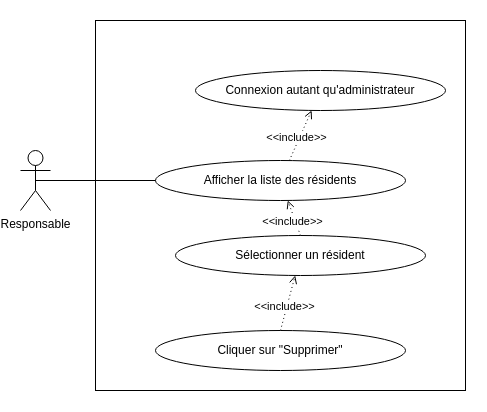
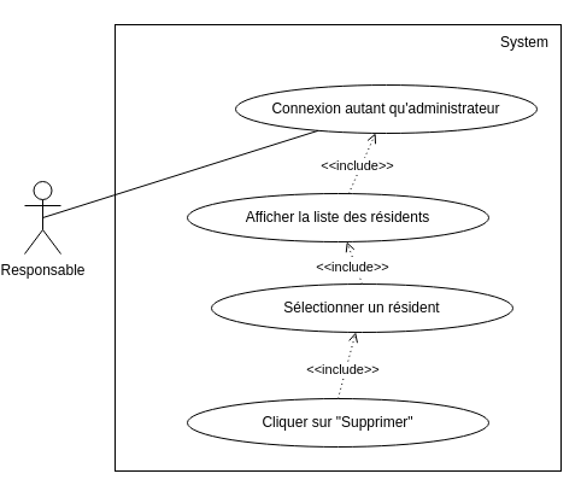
  <mxCell id="0" />
  <mxCell id="1" parent="0" />
  <mxCell id="2" value="" style="whiteSpace=wrap;html=1;aspect=fixed;" parent="1" vertex="1"><mxGeometry x="95" y="20" width="370" height="370" as="geometry" /></mxCell>
  <mxCell id="3" value="Connexion autant qu'administrateur" style="ellipse;whiteSpace=wrap;html=1;" parent="1" vertex="1"><mxGeometry x="195" y="70" width="250" height="40" as="geometry" /></mxCell>
  <mxCell id="4" value="" style="endArrow=open;dashed=1;html=1;dashPattern=1 3;strokeWidth=1;rounded=0;endFill=0;" parent="1" source="6" target="3" edge="1"><mxGeometry width="50" height="50" relative="1" as="geometry"><mxPoint x="280" y="160" as="sourcePoint" /><mxPoint x="280" y="110" as="targetPoint" /></mxGeometry></mxCell>
  <mxCell id="5" value="&amp;lt;&amp;lt;include&amp;gt;&amp;gt;" style="edgeLabel;html=1;align=center;verticalAlign=middle;resizable=0;points=[];" parent="4" vertex="1" connectable="0"><mxGeometry x="-0.12" y="3" relative="1" as="geometry"><mxPoint as="offset" /></mxGeometry></mxCell>
  <mxCell id="6" value="Afficher la liste des résidents" style="ellipse;whiteSpace=wrap;html=1;" parent="1" vertex="1"><mxGeometry x="155" y="160" width="250" height="40" as="geometry" /></mxCell>
  <mxCell id="7" value="Responsable" style="shape=umlActor;verticalLabelPosition=bottom;verticalAlign=top;html=1;outlineConnect=0;" parent="1" vertex="1"><mxGeometry x="20" y="150" width="30" height="60" as="geometry" /></mxCell>
- <mxCell id="9" value="" style="endArrow=none;html=1;rounded=0;exitX=0.5;exitY=0.5;exitDx=0;exitDy=0;exitPerimeter=0;" parent="1" source="7" target="6" edge="1"><mxGeometry width="50" height="50" relative="1" as="geometry"><mxPoint x="140" y="230" as="sourcePoint" /><mxPoint x="190" y="180" as="targetPoint" /></mxGeometry></mxCell>
+ <mxCell id="8" value="System" style="text;html=1;strokeColor=none;fillColor=none;align=center;verticalAlign=middle;whiteSpace=wrap;rounded=0;" parent="1" vertex="1"><mxGeometry x="405" y="20" width="60" height="30" as="geometry" /></mxCell>
+ <mxCell id="9" value="" style="endArrow=none;html=1;rounded=0;exitX=0.5;exitY=0.5;exitDx=0;exitDy=0;exitPerimeter=0;" parent="1" source="7" target="3" edge="1"><mxGeometry width="50" height="50" relative="1" as="geometry"><mxPoint x="140" y="230" as="sourcePoint" /><mxPoint x="190" y="180" as="targetPoint" /></mxGeometry></mxCell>
  <mxCell id="10" value="Sélectionner un résident" style="ellipse;whiteSpace=wrap;html=1;" parent="1" vertex="1"><mxGeometry x="175" y="235" width="250" height="40" as="geometry" /></mxCell>
  <mxCell id="11" value="Cliquer sur &quot;Supprimer&quot;" style="ellipse;whiteSpace=wrap;html=1;" parent="1" vertex="1"><mxGeometry x="155" y="330" width="250" height="40" as="geometry" /></mxCell>
  <mxCell id="12" value="" style="endArrow=open;dashed=1;html=1;dashPattern=1 3;strokeWidth=1;rounded=0;endFill=0;exitX=0.5;exitY=0;exitDx=0;exitDy=0;" parent="1" source="11" target="10" edge="1"><mxGeometry width="50" height="50" relative="1" as="geometry"><mxPoint x="290" y="170" as="sourcePoint" /><mxPoint x="290" y="120" as="targetPoint" /></mxGeometry></mxCell>
  <mxCell id="13" value="&amp;lt;&amp;lt;include&amp;gt;&amp;gt;" style="edgeLabel;html=1;align=center;verticalAlign=middle;resizable=0;points=[];" parent="12" vertex="1" connectable="0"><mxGeometry x="-0.12" y="3" relative="1" as="geometry"><mxPoint as="offset" /></mxGeometry></mxCell>
  <mxCell id="14" value="" style="endArrow=open;dashed=1;html=1;dashPattern=1 3;strokeWidth=1;rounded=0;endFill=0;exitX=0.5;exitY=0;exitDx=0;exitDy=0;" parent="1" source="10" target="6" edge="1"><mxGeometry width="50" height="50" relative="1" as="geometry"><mxPoint x="290" y="340" as="sourcePoint" /><mxPoint x="280" y="200" as="targetPoint" /></mxGeometry></mxCell>
  <mxCell id="15" value="&amp;lt;&amp;lt;include&amp;gt;&amp;gt;" style="edgeLabel;html=1;align=center;verticalAlign=middle;resizable=0;points=[];" parent="14" vertex="1" connectable="0"><mxGeometry x="-0.12" y="3" relative="1" as="geometry"><mxPoint as="offset" /></mxGeometry></mxCell>
